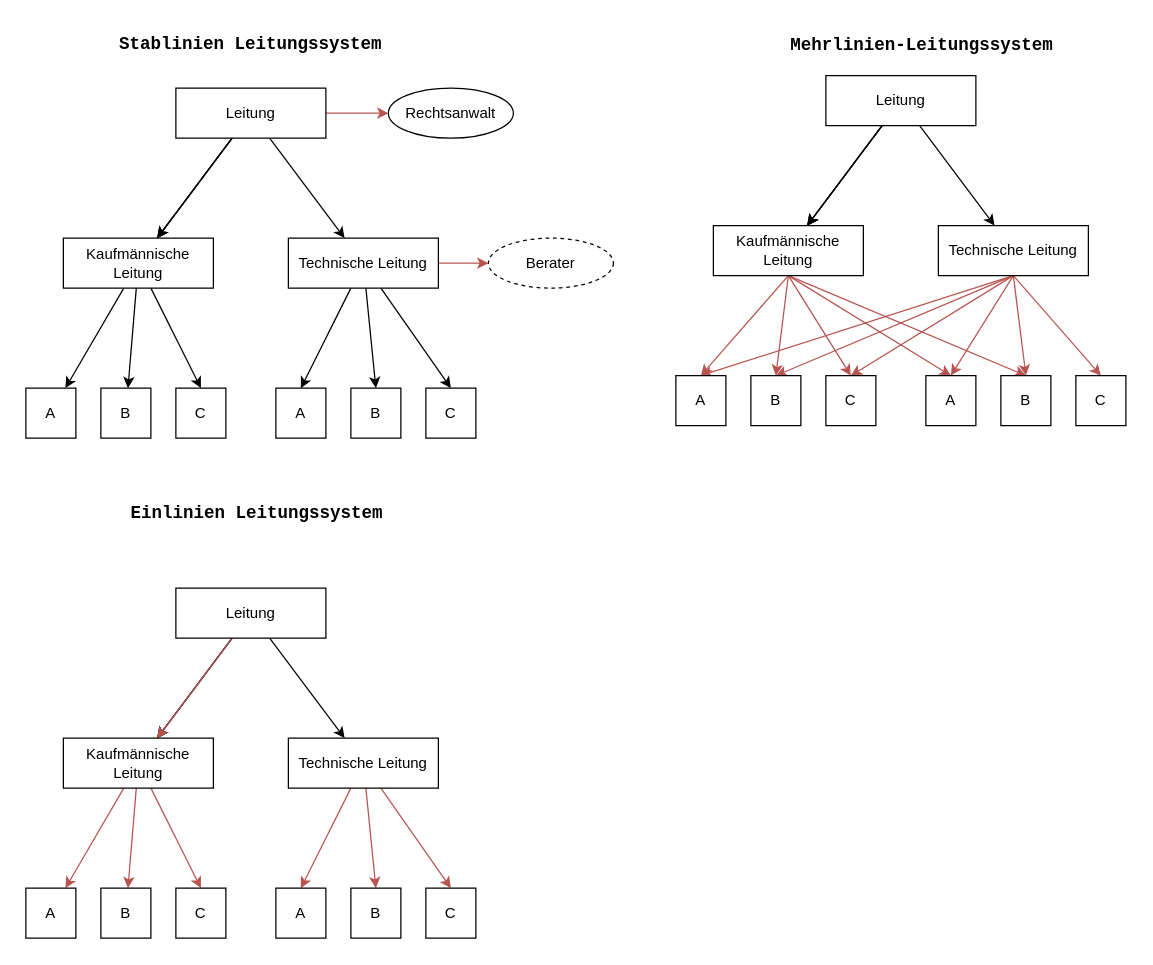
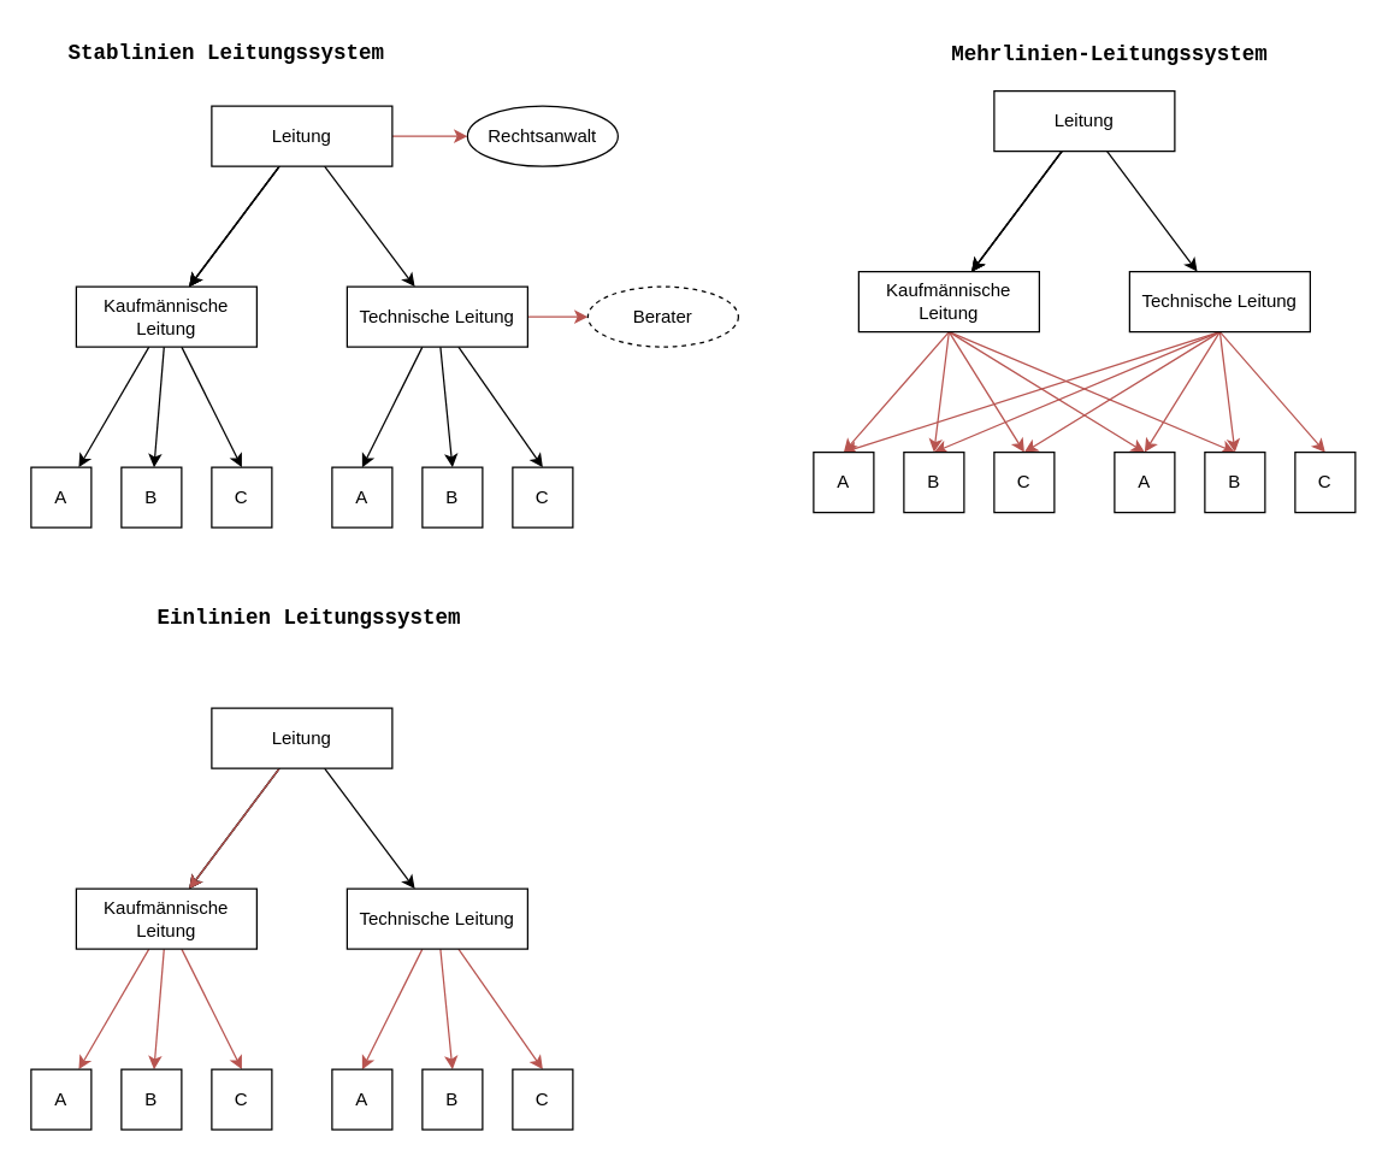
  <mxCell id="0" />
  <mxCell id="1" parent="0" />
- <mxCell id="2" value="&lt;h1 style=&quot;font-family: Consolas, &amp;quot;Courier New&amp;quot;, monospace; font-size: 14px; line-height: 19px;&quot;&gt;&lt;span style=&quot;font-weight: bold;&quot;&gt;&lt;font&gt;Stablinien Leitungssystem&lt;/font&gt;&lt;/span&gt;&lt;/h1&gt;" style="text;html=1;strokeColor=none;fillColor=none;align=center;verticalAlign=middle;whiteSpace=wrap;rounded=0;labelBackgroundColor=none;fontColor=#000000;" parent="1" vertex="1"><mxGeometry x="75" y="20" width="250" height="30" as="geometry" /></mxCell>
+ <mxCell id="2" value="&lt;h1 style=&quot;font-family: Consolas, &amp;quot;Courier New&amp;quot;, monospace; font-size: 14px; line-height: 19px;&quot;&gt;&lt;span style=&quot;font-weight: bold;&quot;&gt;&lt;font&gt;Stablinien Leitungssystem&lt;/font&gt;&lt;/span&gt;&lt;/h1&gt;" style="text;html=1;strokeColor=none;fillColor=none;align=center;verticalAlign=middle;whiteSpace=wrap;rounded=0;labelBackgroundColor=none;fontColor=#000000;" parent="1" vertex="1"><mxGeometry x="25" y="20" width="250" height="30" as="geometry" /></mxCell>
  <mxCell id="3" value="" style="edgeStyle=none;html=1;" parent="1" source="8" target="12" edge="1"><mxGeometry relative="1" as="geometry" /></mxCell>
  <mxCell id="4" value="" style="edgeStyle=none;html=1;" parent="1" source="8" target="12" edge="1"><mxGeometry relative="1" as="geometry" /></mxCell>
  <mxCell id="5" value="" style="edgeStyle=none;html=1;" parent="1" source="8" target="12" edge="1"><mxGeometry relative="1" as="geometry" /></mxCell>
  <mxCell id="6" value="" style="edgeStyle=none;html=1;" parent="1" source="8" target="17" edge="1"><mxGeometry relative="1" as="geometry" /></mxCell>
  <mxCell id="7" value="" style="edgeStyle=none;html=1;fillColor=#f8cecc;strokeColor=#b85450;" edge="1" parent="1" source="8" target="24"><mxGeometry relative="1" as="geometry" /></mxCell>
  <mxCell id="8" value="Leitung" style="rounded=0;whiteSpace=wrap;html=1;" parent="1" vertex="1"><mxGeometry x="140" y="70" width="120" height="40" as="geometry" /></mxCell>
  <mxCell id="9" value="" style="edgeStyle=none;html=1;" parent="1" source="12" target="18" edge="1"><mxGeometry relative="1" as="geometry" /></mxCell>
  <mxCell id="10" style="edgeStyle=none;html=1;" parent="1" source="12" target="19" edge="1"><mxGeometry relative="1" as="geometry" /></mxCell>
  <mxCell id="11" style="edgeStyle=none;html=1;entryX=0.5;entryY=0;entryDx=0;entryDy=0;" parent="1" source="12" target="20" edge="1"><mxGeometry relative="1" as="geometry" /></mxCell>
  <mxCell id="12" value="Kaufmännische Leitung" style="rounded=0;whiteSpace=wrap;html=1;" parent="1" vertex="1"><mxGeometry x="50" y="190" width="120" height="40" as="geometry" /></mxCell>
  <mxCell id="13" style="edgeStyle=none;html=1;entryX=0.5;entryY=0;entryDx=0;entryDy=0;" parent="1" source="17" target="21" edge="1"><mxGeometry relative="1" as="geometry" /></mxCell>
  <mxCell id="14" style="edgeStyle=none;html=1;entryX=0.5;entryY=0;entryDx=0;entryDy=0;" parent="1" source="17" target="23" edge="1"><mxGeometry relative="1" as="geometry" /></mxCell>
  <mxCell id="15" style="edgeStyle=none;html=1;entryX=0.5;entryY=0;entryDx=0;entryDy=0;" parent="1" source="17" target="22" edge="1"><mxGeometry relative="1" as="geometry" /></mxCell>
  <mxCell id="16" value="" style="edgeStyle=none;html=1;fillColor=#f8cecc;strokeColor=#b85450;" edge="1" parent="1" source="17" target="25"><mxGeometry relative="1" as="geometry" /></mxCell>
  <mxCell id="17" value="Technische Leitung" style="rounded=0;whiteSpace=wrap;html=1;" parent="1" vertex="1"><mxGeometry x="230" y="190" width="120" height="40" as="geometry" /></mxCell>
  <mxCell id="18" value="A" style="whiteSpace=wrap;html=1;rounded=0;" parent="1" vertex="1"><mxGeometry x="20" y="310" width="40" height="40" as="geometry" /></mxCell>
  <mxCell id="19" value="B" style="whiteSpace=wrap;html=1;rounded=0;" parent="1" vertex="1"><mxGeometry x="80" y="310" width="40" height="40" as="geometry" /></mxCell>
  <mxCell id="20" value="C" style="whiteSpace=wrap;html=1;rounded=0;" parent="1" vertex="1"><mxGeometry x="140" y="310" width="40" height="40" as="geometry" /></mxCell>
  <mxCell id="21" value="A" style="whiteSpace=wrap;html=1;rounded=0;" parent="1" vertex="1"><mxGeometry x="220" y="310" width="40" height="40" as="geometry" /></mxCell>
  <mxCell id="22" value="B" style="whiteSpace=wrap;html=1;rounded=0;" parent="1" vertex="1"><mxGeometry x="280" y="310" width="40" height="40" as="geometry" /></mxCell>
  <mxCell id="23" value="C" style="whiteSpace=wrap;html=1;rounded=0;" parent="1" vertex="1"><mxGeometry x="340" y="310" width="40" height="40" as="geometry" /></mxCell>
  <mxCell id="24" value="Rechtsanwalt" style="ellipse;whiteSpace=wrap;html=1;rounded=0;" vertex="1" parent="1"><mxGeometry x="310" y="70" width="100" height="40" as="geometry" /></mxCell>
  <mxCell id="25" value="Berater" style="ellipse;whiteSpace=wrap;html=1;rounded=0;dashed=1;" vertex="1" parent="1"><mxGeometry x="390" y="190" width="100" height="40" as="geometry" /></mxCell>
  <mxCell id="26" value="&lt;div style=&quot;line-height: 19px;&quot;&gt;&lt;font face=&quot;Consolas, Courier New, monospace&quot;&gt;&lt;span style=&quot;font-size: 14px;&quot;&gt;&lt;b&gt;Mehrlinien-Leitungssystem&lt;/b&gt;&lt;/span&gt;&lt;/font&gt;&lt;br&gt;&lt;/div&gt;" style="text;whiteSpace=wrap;html=1;fontColor=#000000;labelBackgroundColor=none;" vertex="1" parent="1"><mxGeometry x="630" y="20" width="220" height="40" as="geometry" /></mxCell>
  <mxCell id="27" value="" style="edgeStyle=none;html=1;" edge="1" parent="1" source="31" target="37"><mxGeometry relative="1" as="geometry" /></mxCell>
  <mxCell id="28" value="" style="edgeStyle=none;html=1;" edge="1" parent="1" source="31" target="37"><mxGeometry relative="1" as="geometry" /></mxCell>
  <mxCell id="29" value="" style="edgeStyle=none;html=1;" edge="1" parent="1" source="31" target="37"><mxGeometry relative="1" as="geometry" /></mxCell>
  <mxCell id="30" value="" style="edgeStyle=none;html=1;" edge="1" parent="1" source="31" target="44"><mxGeometry relative="1" as="geometry" /></mxCell>
  <mxCell id="31" value="Leitung" style="rounded=0;whiteSpace=wrap;html=1;" vertex="1" parent="1"><mxGeometry x="660" y="60" width="120" height="40" as="geometry" /></mxCell>
  <mxCell id="32" style="edgeStyle=none;html=1;exitX=0.5;exitY=1;exitDx=0;exitDy=0;entryX=0.5;entryY=0;entryDx=0;entryDy=0;fontColor=#000000;fillColor=#f8cecc;strokeColor=#b85450;" edge="1" parent="1" source="37" target="48"><mxGeometry relative="1" as="geometry" /></mxCell>
  <mxCell id="33" style="edgeStyle=none;html=1;exitX=0.5;exitY=1;exitDx=0;exitDy=0;entryX=0.5;entryY=0;entryDx=0;entryDy=0;fontColor=#000000;fillColor=#f8cecc;strokeColor=#b85450;" edge="1" parent="1" source="37" target="49"><mxGeometry relative="1" as="geometry" /></mxCell>
  <mxCell id="34" style="edgeStyle=none;html=1;exitX=0.5;exitY=1;exitDx=0;exitDy=0;entryX=0.5;entryY=0;entryDx=0;entryDy=0;fontColor=#000000;fillColor=#f8cecc;strokeColor=#b85450;" edge="1" parent="1" source="37" target="45"><mxGeometry relative="1" as="geometry" /></mxCell>
  <mxCell id="35" style="edgeStyle=none;html=1;exitX=0.5;exitY=1;exitDx=0;exitDy=0;entryX=0.5;entryY=0;entryDx=0;entryDy=0;fontColor=#000000;fillColor=#f8cecc;strokeColor=#b85450;" edge="1" parent="1" source="37" target="46"><mxGeometry relative="1" as="geometry" /></mxCell>
  <mxCell id="36" style="edgeStyle=none;html=1;exitX=0.5;exitY=1;exitDx=0;exitDy=0;entryX=0.5;entryY=0;entryDx=0;entryDy=0;fontColor=#000000;fillColor=#f8cecc;strokeColor=#b85450;" edge="1" parent="1" source="37" target="47"><mxGeometry relative="1" as="geometry" /></mxCell>
  <mxCell id="37" value="Kaufmännische Leitung" style="rounded=0;whiteSpace=wrap;html=1;" vertex="1" parent="1"><mxGeometry x="570" y="180" width="120" height="40" as="geometry" /></mxCell>
  <mxCell id="38" style="edgeStyle=none;html=1;exitX=0.5;exitY=1;exitDx=0;exitDy=0;entryX=0.5;entryY=0;entryDx=0;entryDy=0;fontColor=#000000;fillColor=#f8cecc;strokeColor=#b85450;" edge="1" parent="1" source="44" target="47"><mxGeometry relative="1" as="geometry" /></mxCell>
  <mxCell id="39" style="edgeStyle=none;html=1;exitX=0.5;exitY=1;exitDx=0;exitDy=0;fontColor=#000000;fillColor=#f8cecc;strokeColor=#b85450;" edge="1" parent="1" source="44"><mxGeometry relative="1" as="geometry"><mxPoint x="620" y="300" as="targetPoint" /></mxGeometry></mxCell>
  <mxCell id="40" style="edgeStyle=none;html=1;exitX=0.5;exitY=1;exitDx=0;exitDy=0;entryX=0.5;entryY=0;entryDx=0;entryDy=0;fontColor=#000000;fillColor=#f8cecc;strokeColor=#b85450;" edge="1" parent="1" source="44" target="45"><mxGeometry relative="1" as="geometry" /></mxCell>
  <mxCell id="41" style="edgeStyle=none;html=1;exitX=0.5;exitY=1;exitDx=0;exitDy=0;entryX=0.5;entryY=0;entryDx=0;entryDy=0;fontColor=#000000;fillColor=#f8cecc;strokeColor=#b85450;" edge="1" parent="1" source="44" target="48"><mxGeometry relative="1" as="geometry" /></mxCell>
  <mxCell id="42" style="edgeStyle=none;html=1;exitX=0.5;exitY=1;exitDx=0;exitDy=0;entryX=0.5;entryY=0;entryDx=0;entryDy=0;fontColor=#000000;fillColor=#f8cecc;strokeColor=#b85450;" edge="1" parent="1" source="44" target="49"><mxGeometry relative="1" as="geometry" /></mxCell>
  <mxCell id="43" style="edgeStyle=none;html=1;exitX=0.5;exitY=1;exitDx=0;exitDy=0;entryX=0.5;entryY=0;entryDx=0;entryDy=0;fillColor=#f8cecc;strokeColor=#b85450;" edge="1" parent="1" source="44" target="50"><mxGeometry relative="1" as="geometry" /></mxCell>
  <mxCell id="44" value="Technische Leitung" style="rounded=0;whiteSpace=wrap;html=1;" vertex="1" parent="1"><mxGeometry x="750" y="180" width="120" height="40" as="geometry" /></mxCell>
  <mxCell id="45" value="A" style="whiteSpace=wrap;html=1;rounded=0;" vertex="1" parent="1"><mxGeometry x="540" y="300" width="40" height="40" as="geometry" /></mxCell>
  <mxCell id="46" value="B" style="whiteSpace=wrap;html=1;rounded=0;" vertex="1" parent="1"><mxGeometry x="600" y="300" width="40" height="40" as="geometry" /></mxCell>
  <mxCell id="47" value="C" style="whiteSpace=wrap;html=1;rounded=0;" vertex="1" parent="1"><mxGeometry x="660" y="300" width="40" height="40" as="geometry" /></mxCell>
  <mxCell id="48" value="A" style="whiteSpace=wrap;html=1;rounded=0;" vertex="1" parent="1"><mxGeometry x="740" y="300" width="40" height="40" as="geometry" /></mxCell>
  <mxCell id="49" value="B" style="whiteSpace=wrap;html=1;rounded=0;" vertex="1" parent="1"><mxGeometry x="800" y="300" width="40" height="40" as="geometry" /></mxCell>
  <mxCell id="50" value="C" style="whiteSpace=wrap;html=1;rounded=0;" vertex="1" parent="1"><mxGeometry x="860" y="300" width="40" height="40" as="geometry" /></mxCell>
  <mxCell id="51" value="&lt;h1 style=&quot;font-family: Consolas, &amp;quot;Courier New&amp;quot;, monospace; font-size: 14px; line-height: 19px;&quot;&gt;&lt;span style=&quot;font-weight: bold;&quot;&gt;&lt;font&gt;Einlinien Leitungssystem&lt;/font&gt;&lt;/span&gt;&lt;/h1&gt;" style="text;html=1;strokeColor=none;fillColor=none;align=center;verticalAlign=middle;whiteSpace=wrap;rounded=0;labelBackgroundColor=none;fontColor=#000000;" vertex="1" parent="1"><mxGeometry x="80" y="395" width="250" height="30" as="geometry" /></mxCell>
  <mxCell id="52" value="" style="edgeStyle=none;html=1;" edge="1" parent="1" source="56" target="60"><mxGeometry relative="1" as="geometry" /></mxCell>
  <mxCell id="53" value="" style="edgeStyle=none;html=1;" edge="1" parent="1" source="56" target="60"><mxGeometry relative="1" as="geometry" /></mxCell>
  <mxCell id="54" value="" style="edgeStyle=none;html=1;fillColor=#f8cecc;strokeColor=#b85450;" edge="1" parent="1" source="56" target="60"><mxGeometry relative="1" as="geometry" /></mxCell>
  <mxCell id="55" value="" style="edgeStyle=none;html=1;" edge="1" parent="1" source="56" target="64"><mxGeometry relative="1" as="geometry" /></mxCell>
  <mxCell id="56" value="Leitung" style="rounded=0;whiteSpace=wrap;html=1;" vertex="1" parent="1"><mxGeometry x="140" y="470" width="120" height="40" as="geometry" /></mxCell>
  <mxCell id="57" value="" style="edgeStyle=none;html=1;fillColor=#f8cecc;strokeColor=#b85450;" edge="1" parent="1" source="60" target="65"><mxGeometry relative="1" as="geometry" /></mxCell>
  <mxCell id="58" style="edgeStyle=none;html=1;fillColor=#f8cecc;strokeColor=#b85450;" edge="1" parent="1" source="60" target="66"><mxGeometry relative="1" as="geometry" /></mxCell>
  <mxCell id="59" style="edgeStyle=none;html=1;entryX=0.5;entryY=0;entryDx=0;entryDy=0;fillColor=#f8cecc;strokeColor=#b85450;" edge="1" parent="1" source="60" target="67"><mxGeometry relative="1" as="geometry" /></mxCell>
  <mxCell id="60" value="Kaufmännische Leitung" style="rounded=0;whiteSpace=wrap;html=1;" vertex="1" parent="1"><mxGeometry x="50" y="590" width="120" height="40" as="geometry" /></mxCell>
  <mxCell id="61" style="edgeStyle=none;html=1;entryX=0.5;entryY=0;entryDx=0;entryDy=0;fillColor=#f8cecc;strokeColor=#b85450;" edge="1" parent="1" source="64" target="68"><mxGeometry relative="1" as="geometry" /></mxCell>
  <mxCell id="62" style="edgeStyle=none;html=1;entryX=0.5;entryY=0;entryDx=0;entryDy=0;fillColor=#f8cecc;strokeColor=#b85450;" edge="1" parent="1" source="64" target="70"><mxGeometry relative="1" as="geometry" /></mxCell>
  <mxCell id="63" style="edgeStyle=none;html=1;entryX=0.5;entryY=0;entryDx=0;entryDy=0;fillColor=#f8cecc;strokeColor=#b85450;" edge="1" parent="1" source="64" target="69"><mxGeometry relative="1" as="geometry" /></mxCell>
  <mxCell id="64" value="Technische Leitung" style="rounded=0;whiteSpace=wrap;html=1;" vertex="1" parent="1"><mxGeometry x="230" y="590" width="120" height="40" as="geometry" /></mxCell>
  <mxCell id="65" value="A" style="whiteSpace=wrap;html=1;rounded=0;" vertex="1" parent="1"><mxGeometry x="20" y="710" width="40" height="40" as="geometry" /></mxCell>
  <mxCell id="66" value="B" style="whiteSpace=wrap;html=1;rounded=0;" vertex="1" parent="1"><mxGeometry x="80" y="710" width="40" height="40" as="geometry" /></mxCell>
  <mxCell id="67" value="C" style="whiteSpace=wrap;html=1;rounded=0;" vertex="1" parent="1"><mxGeometry x="140" y="710" width="40" height="40" as="geometry" /></mxCell>
  <mxCell id="68" value="A" style="whiteSpace=wrap;html=1;rounded=0;" vertex="1" parent="1"><mxGeometry x="220" y="710" width="40" height="40" as="geometry" /></mxCell>
  <mxCell id="69" value="B" style="whiteSpace=wrap;html=1;rounded=0;" vertex="1" parent="1"><mxGeometry x="280" y="710" width="40" height="40" as="geometry" /></mxCell>
  <mxCell id="70" value="C" style="whiteSpace=wrap;html=1;rounded=0;" vertex="1" parent="1"><mxGeometry x="340" y="710" width="40" height="40" as="geometry" /></mxCell>
